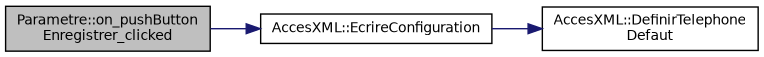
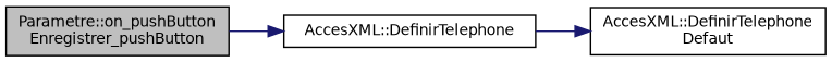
  digraph {
    rankdir=LR
    node [color=black fillcolor=white fontname=Helvetica fontsize=10 shape=record style=filled]
    edge [color=midnightblue fontname=Helvetica fontsize=10 labelfontname=Helvetica labelfontsize=10 style=solid]
-   n1 [fillcolor=grey75 fontcolor=black height=0.2 label="Parametre::on_pushButton\lEnregistrer_clicked" width=0.4]
-   n2 [height=0.2 label="AccesXML::EcrireConfiguration" width=0.4]
+   n1 [fillcolor=grey75 fontcolor=black height=0.2 label="Parametre::on_pushButton\lEnregistrer_pushButton" width=0.4]
+   n2 [height=0.2 label="AccesXML::DefinirTelephone" width=0.4]
    n3 [height=0.2 label="AccesXML::DefinirTelephone\lDefaut" width=0.4]
    n1 -> n2
    n2 -> n3
  }
